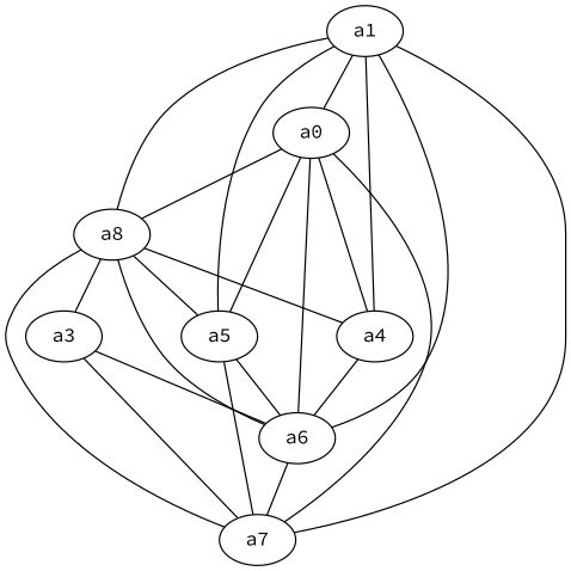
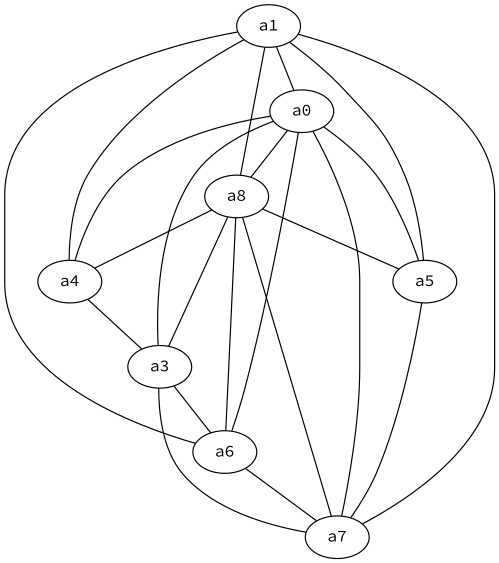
  graph {
    fontname="Source Code Pro"
    node [fontname="Source Code Pro"]
    edge [fontname="Source Code Pro"]
    n1 [label=a0]
    n2 [label=a8]
    n3 [label=a3]
    n4 [label=a4]
    n5 [label=a5]
    n6 [label=a6]
    n7 [label=a7]
    n8 [label=a1]
    n1 -- n2
+   n1 -- n3
    n1 -- n4
    n1 -- n5
    n1 -- n6
    n1 -- n7
    n2 -- n3
    n2 -- n4
    n2 -- n5
    n2 -- n6
    n2 -- n7
    n3 -- n6
    n3 -- n7
-   n4 -- n6
-   n5 -- n6
+   n4 -- n3
    n5 -- n7
    n6 -- n7
    n8 -- n1
    n8 -- n2
    n8 -- n4
    n8 -- n5
    n8 -- n6
    n8 -- n7
  }
